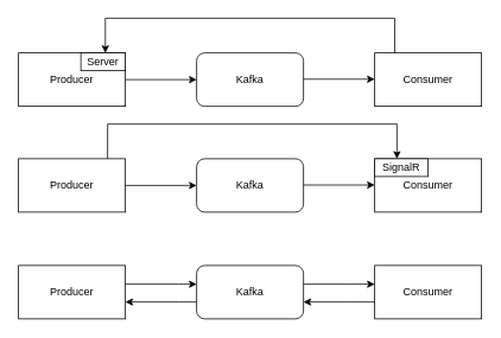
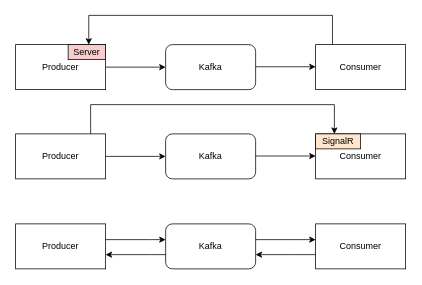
  <mxCell id="0" />
  <mxCell id="1" parent="0" />
  <mxCell id="2" value="Kafka" style="rounded=1;whiteSpace=wrap;html=1;" parent="1" vertex="1"><mxGeometry x="220" y="59" width="120" height="60" as="geometry" /></mxCell>
  <mxCell id="3" value="Consumer" style="rounded=0;whiteSpace=wrap;html=1;" parent="1" vertex="1"><mxGeometry x="420" y="59" width="120" height="60" as="geometry" /></mxCell>
  <mxCell id="4" value="Producer" style="rounded=0;whiteSpace=wrap;html=1;" parent="1" vertex="1"><mxGeometry x="20" y="59" width="120" height="60" as="geometry" /></mxCell>
  <mxCell id="5" value="" style="endArrow=classic;startArrow=none;html=1;rounded=0;exitX=1;exitY=0.5;exitDx=0;exitDy=0;entryX=0;entryY=0.5;entryDx=0;entryDy=0;startFill=0;" parent="1" source="4" target="2" edge="1"><mxGeometry width="50" height="50" relative="1" as="geometry"><mxPoint x="240" y="249" as="sourcePoint" /><mxPoint x="290" y="199" as="targetPoint" /></mxGeometry></mxCell>
  <mxCell id="6" value="" style="endArrow=classic;startArrow=none;html=1;rounded=0;exitX=1;exitY=0.5;exitDx=0;exitDy=0;entryX=0;entryY=0.5;entryDx=0;entryDy=0;startFill=0;" parent="1" edge="1"><mxGeometry width="50" height="50" relative="1" as="geometry"><mxPoint x="340" y="88.5" as="sourcePoint" /><mxPoint x="420" y="88.5" as="targetPoint" /><Array as="points"><mxPoint x="390" y="88.5" /></Array></mxGeometry></mxCell>
  <mxCell id="7" value="Kafka" style="rounded=1;whiteSpace=wrap;html=1;" parent="1" vertex="1"><mxGeometry x="220" y="178" width="120" height="60" as="geometry" /></mxCell>
  <mxCell id="8" value="Consumer" style="rounded=0;whiteSpace=wrap;html=1;" parent="1" vertex="1"><mxGeometry x="420" y="178" width="120" height="60" as="geometry" /></mxCell>
  <mxCell id="9" value="Producer" style="rounded=0;whiteSpace=wrap;html=1;" parent="1" vertex="1"><mxGeometry x="20" y="178" width="120" height="60" as="geometry" /></mxCell>
  <mxCell id="10" value="" style="endArrow=classic;startArrow=none;html=1;rounded=0;exitX=1;exitY=0.5;exitDx=0;exitDy=0;entryX=0;entryY=0.5;entryDx=0;entryDy=0;startFill=0;" parent="1" source="9" target="7" edge="1"><mxGeometry width="50" height="50" relative="1" as="geometry"><mxPoint x="240" y="368" as="sourcePoint" /><mxPoint x="290" y="318" as="targetPoint" /></mxGeometry></mxCell>
  <mxCell id="11" value="" style="endArrow=classic;startArrow=none;html=1;rounded=0;exitX=1;exitY=0.5;exitDx=0;exitDy=0;entryX=0;entryY=0.5;entryDx=0;entryDy=0;startFill=0;" parent="1" edge="1"><mxGeometry width="50" height="50" relative="1" as="geometry"><mxPoint x="340" y="207.5" as="sourcePoint" /><mxPoint x="420" y="207.5" as="targetPoint" /><Array as="points"><mxPoint x="390" y="207.5" /></Array></mxGeometry></mxCell>
- <mxCell id="12" value="SignalR" style="rounded=0;whiteSpace=wrap;html=1;" parent="1" vertex="1"><mxGeometry x="420" y="178" width="60" height="20" as="geometry" /></mxCell>
+ <mxCell id="12" value="SignalR" style="rounded=0;whiteSpace=wrap;html=1;fillColor=#ffe6cc;" parent="1" vertex="1"><mxGeometry x="420" y="178" width="60" height="20" as="geometry" /></mxCell>
  <mxCell id="13" value="" style="endArrow=classic;html=1;rounded=0;exitX=0.75;exitY=0;exitDx=0;exitDy=0;entryX=0.25;entryY=0;entryDx=0;entryDy=0;startArrow=none;startFill=0;endFill=1;" parent="1" edge="1"><mxGeometry width="50" height="50" relative="1" as="geometry"><mxPoint x="120" y="178" as="sourcePoint" /><mxPoint x="445" y="178" as="targetPoint" /><Array as="points"><mxPoint x="120" y="139" /><mxPoint x="445" y="139" /></Array></mxGeometry></mxCell>
  <mxCell id="14" value="" style="endArrow=none;html=1;rounded=0;exitX=0.75;exitY=0;exitDx=0;exitDy=0;entryX=0.25;entryY=0;entryDx=0;entryDy=0;startArrow=classic;startFill=1;endFill=0;" parent="1" edge="1"><mxGeometry width="50" height="50" relative="1" as="geometry"><mxPoint x="117.5" y="59" as="sourcePoint" /><mxPoint x="442.5" y="59" as="targetPoint" /><Array as="points"><mxPoint x="117.5" y="20" /><mxPoint x="442.5" y="20" /></Array></mxGeometry></mxCell>
- <mxCell id="15" value="Server" style="rounded=0;whiteSpace=wrap;html=1;" parent="1" vertex="1"><mxGeometry x="90" y="59" width="50" height="20" as="geometry" /></mxCell>
+ <mxCell id="15" value="Server" style="rounded=0;whiteSpace=wrap;html=1;fillColor=#f8cecc;" parent="1" vertex="1"><mxGeometry x="90" y="59" width="50" height="20" as="geometry" /></mxCell>
  <mxCell id="16" value="Kafka" style="rounded=1;whiteSpace=wrap;html=1;" vertex="1" parent="1"><mxGeometry x="220" y="298" width="120" height="60" as="geometry" /></mxCell>
  <mxCell id="17" value="Consumer" style="rounded=0;whiteSpace=wrap;html=1;" vertex="1" parent="1"><mxGeometry x="420" y="298" width="120" height="60" as="geometry" /></mxCell>
  <mxCell id="18" value="Producer" style="rounded=0;whiteSpace=wrap;html=1;" vertex="1" parent="1"><mxGeometry x="20" y="298" width="120" height="60" as="geometry" /></mxCell>
  <mxCell id="19" value="" style="endArrow=classic;startArrow=none;html=1;rounded=0;exitX=1;exitY=0.5;exitDx=0;exitDy=0;entryX=0;entryY=0.5;entryDx=0;entryDy=0;startFill=0;" edge="1" parent="1"><mxGeometry width="50" height="50" relative="1" as="geometry"><mxPoint x="140" y="319" as="sourcePoint" /><mxPoint x="220" y="319" as="targetPoint" /><Array as="points"><mxPoint x="200" y="319" /></Array></mxGeometry></mxCell>
  <mxCell id="20" value="" style="endArrow=none;startArrow=classic;html=1;rounded=0;exitX=1;exitY=0.5;exitDx=0;exitDy=0;entryX=0;entryY=0.5;entryDx=0;entryDy=0;startFill=1;endFill=0;" edge="1" parent="1"><mxGeometry width="50" height="50" relative="1" as="geometry"><mxPoint x="340" y="339" as="sourcePoint" /><mxPoint x="420" y="339" as="targetPoint" /><Array as="points"><mxPoint x="390" y="339" /></Array></mxGeometry></mxCell>
  <mxCell id="21" value="" style="endArrow=classic;startArrow=none;html=1;rounded=0;exitX=1;exitY=0.5;exitDx=0;exitDy=0;entryX=0;entryY=0.5;entryDx=0;entryDy=0;startFill=0;" edge="1" parent="1"><mxGeometry width="50" height="50" relative="1" as="geometry"><mxPoint x="340" y="319" as="sourcePoint" /><mxPoint x="420" y="319" as="targetPoint" /><Array as="points"><mxPoint x="390" y="319" /></Array></mxGeometry></mxCell>
  <mxCell id="22" value="" style="endArrow=none;startArrow=classic;html=1;rounded=0;exitX=1;exitY=0.5;exitDx=0;exitDy=0;entryX=0;entryY=0.5;entryDx=0;entryDy=0;startFill=1;endFill=0;" edge="1" parent="1"><mxGeometry width="50" height="50" relative="1" as="geometry"><mxPoint x="140" y="339" as="sourcePoint" /><mxPoint x="220" y="339" as="targetPoint" /><Array as="points"><mxPoint x="200" y="339" /></Array></mxGeometry></mxCell>
